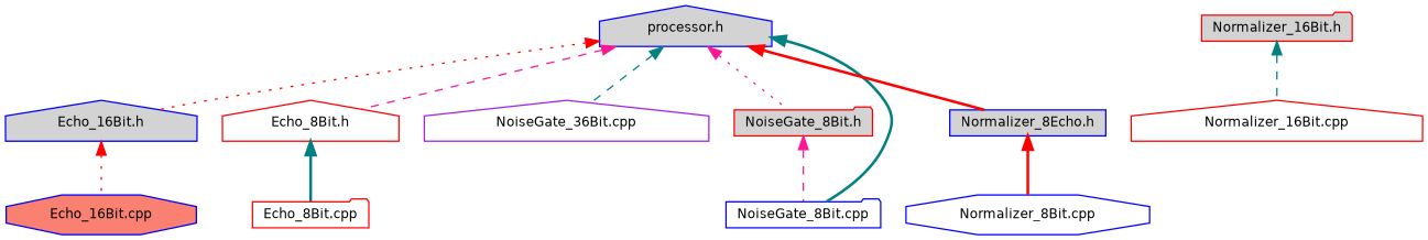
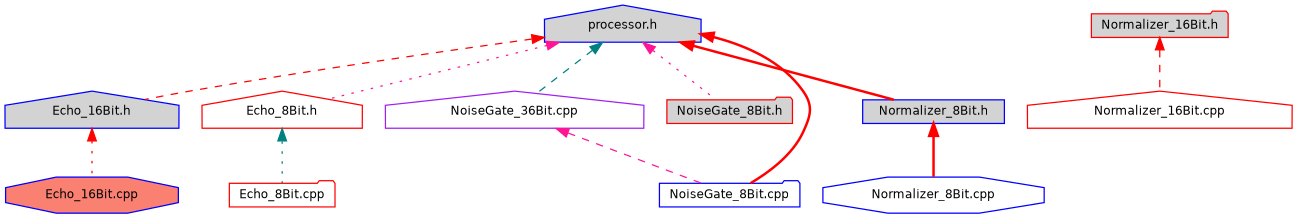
  digraph {
    node [color=blue fillcolor=white fontname=Helvetica fontsize=10 shape=house style=filled]
    edge [color=red dir=back fontname=Helvetica fontsize=10 labelfontname=Helvetica labelfontsize=10 style=dashed]
    n1 [fillcolor=lightgrey fontcolor=black height=0.2 label="processor.h" width=0.4]
    n2 [fillcolor=lightgrey height=0.2 label="Echo_16Bit.h" width=0.4]
    n3 [color=red height=0.2 label="Echo_8Bit.h" width=0.4]
    n4 [color=purple height=0.2 label="NoiseGate_36Bit.cpp" width=0.4]
    n5 [color=red fillcolor=lightgrey height=0.2 label="NoiseGate_8Bit.h" shape=folder width=0.4]
    n6 [height=0.2 label="NoiseGate_8Bit.cpp" shape=folder width=0.4]
-   n7 [fillcolor=lightgrey height=0.2 label="Normalizer_8Echo.h" shape=box width=0.4]
+   n7 [fillcolor=lightgrey height=0.2 label="Normalizer_8Bit.h" shape=box width=0.4]
    n8 [fillcolor=salmon height=0.2 label="Echo_16Bit.cpp" shape=octagon width=0.4]
    n9 [color=red height=0.2 label="Echo_8Bit.cpp" shape=folder width=0.4]
    n10 [color=red fillcolor=lightgrey height=0.2 label="Normalizer_16Bit.h" shape=folder width=0.4]
    n11 [color=red height=0.2 label="Normalizer_16Bit.cpp" width=0.4]
    n12 [height=0.2 label="Normalizer_8Bit.cpp" shape=octagon width=0.4]
-   n1 -> n2 [style=dotted]
-   n1 -> n3 [color=deeppink]
+   n1 -> n2
+   n1 -> n3 [color=deeppink style=dotted]
    n1 -> n4 [color=teal]
    n1 -> n5 [color=deeppink style=dotted]
-   n1 -> n6 [color=teal style=bold]
+   n1 -> n6 [style=bold]
    n1 -> n7 [style=bold]
    n2 -> n8 [style=dotted]
-   n3 -> n9 [color=teal style=bold]
-   n5 -> n6 [color=deeppink]
+   n3 -> n9 [color=teal style=dotted]
+   n4 -> n6 [color=deeppink]
    n7 -> n12 [style=bold]
-   n10 -> n11 [color=teal]
+   n10 -> n11
  }
